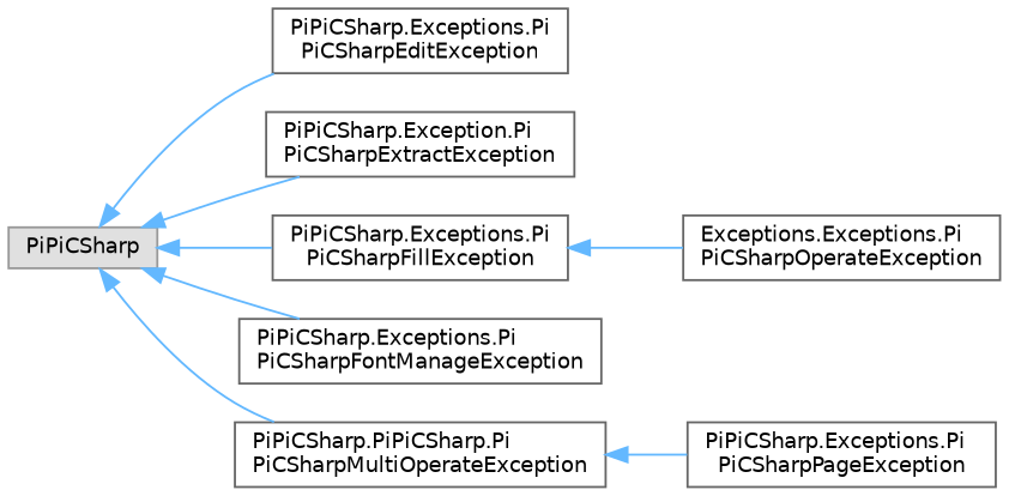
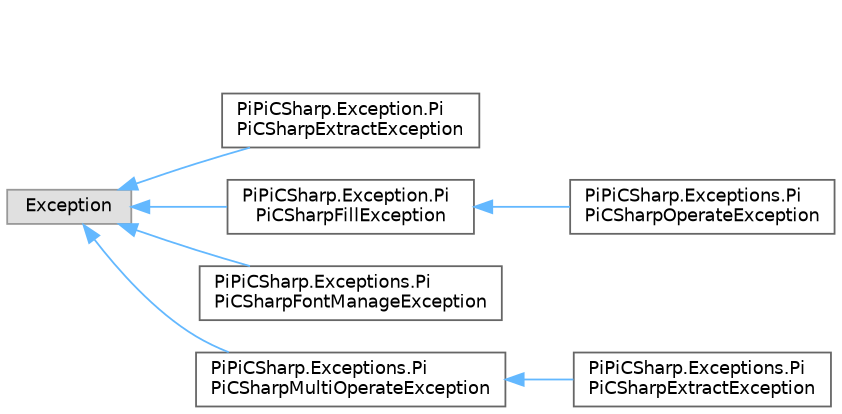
  digraph {
    rankdir=LR
    node [color=grey40 fillcolor=white fontname=Helvetica fontsize=10 shape=box style=filled]
    edge [color=steelblue1 dir=back fontname=Helvetica fontsize=10 labelfontname=Helvetica labelfontsize=10 style=solid]
-   n1 [color=grey60 fillcolor="#E0E0E0" height=0.2 label=PiPiCSharp width=0.4]
-   n2 [height=0.2 label="PiPiCSharp.Exceptions.Pi\lPiCSharpEditException" width=0.4]
+   n1 [color=grey60 fillcolor="#E0E0E0" height=0.2 label=Exception width=0.4]
    n3 [height=0.2 label="PiPiCSharp.Exception.Pi\lPiCSharpExtractException" width=0.4]
-   n4 [height=0.2 label="PiPiCSharp.Exceptions.Pi\lPiCSharpFillException" width=0.4]
+   n4 [height=0.2 label="PiPiCSharp.Exception.Pi\lPiCSharpFillException" width=0.4]
    n5 [height=0.2 label="PiPiCSharp.Exceptions.Pi\lPiCSharpFontManageException" width=0.4]
-   n6 [height=0.2 label="PiPiCSharp.PiPiCSharp.Pi\lPiCSharpMultiOperateException" width=0.4]
-   n7 [height=0.2 label="Exceptions.Exceptions.Pi\lPiCSharpOperateException" width=0.4]
-   n8 [height=0.2 label="PiPiCSharp.Exceptions.Pi\lPiCSharpPageException" width=0.4]
-   n1 -> n2
+   n6 [height=0.2 label="PiPiCSharp.Exceptions.Pi\lPiCSharpMultiOperateException" width=0.4]
+   n7 [height=0.2 label="PiPiCSharp.Exceptions.Pi\lPiCSharpOperateException" width=0.4]
+   n8 [height=0.2 label="PiPiCSharp.Exceptions.Pi\lPiCSharpExtractException" width=0.4]
    n1 -> n3
    n1 -> n4
    n1 -> n5
    n1 -> n6
    n4 -> n7
    n6 -> n8
  }
